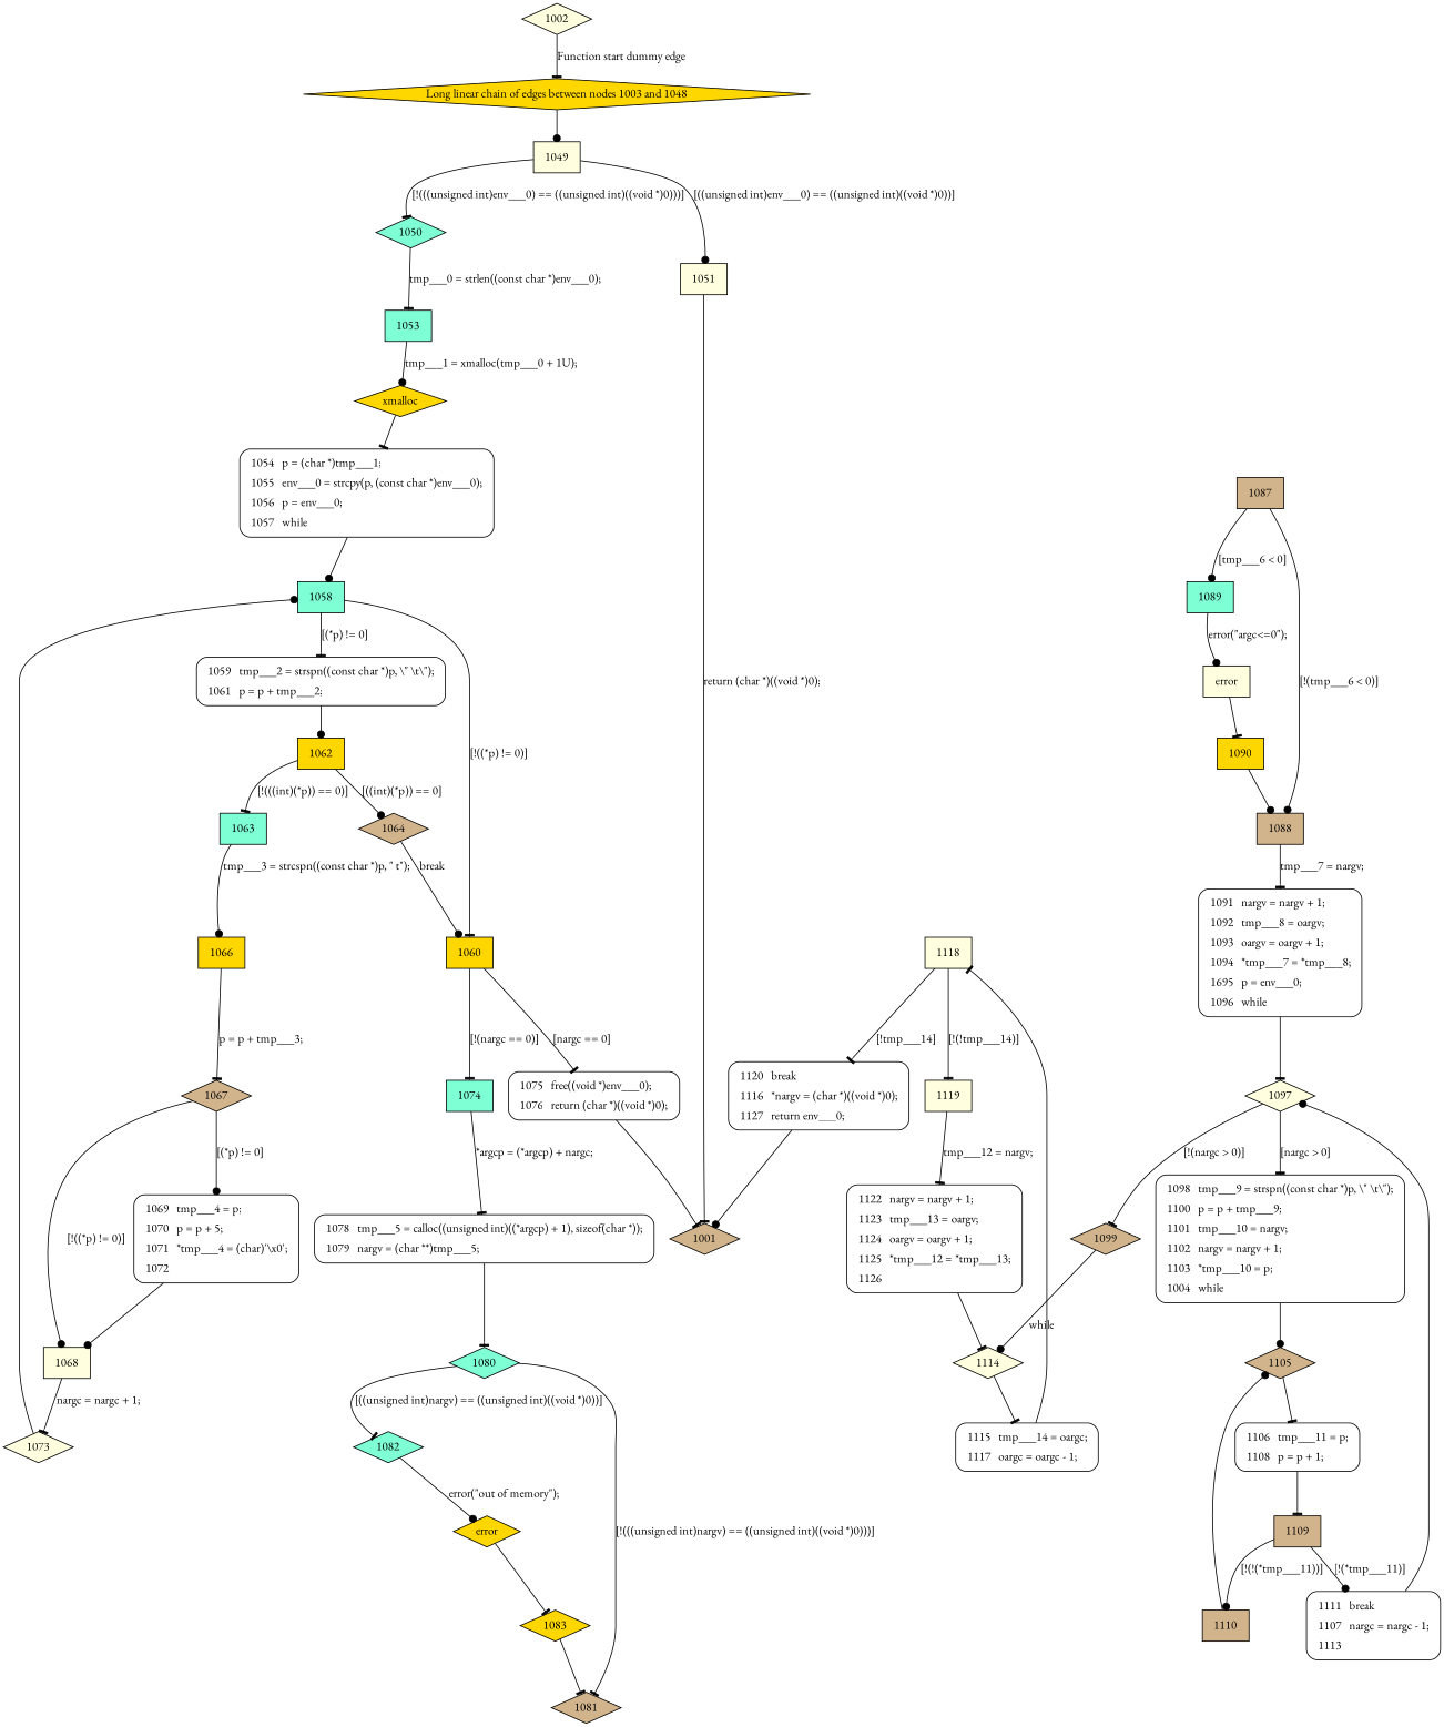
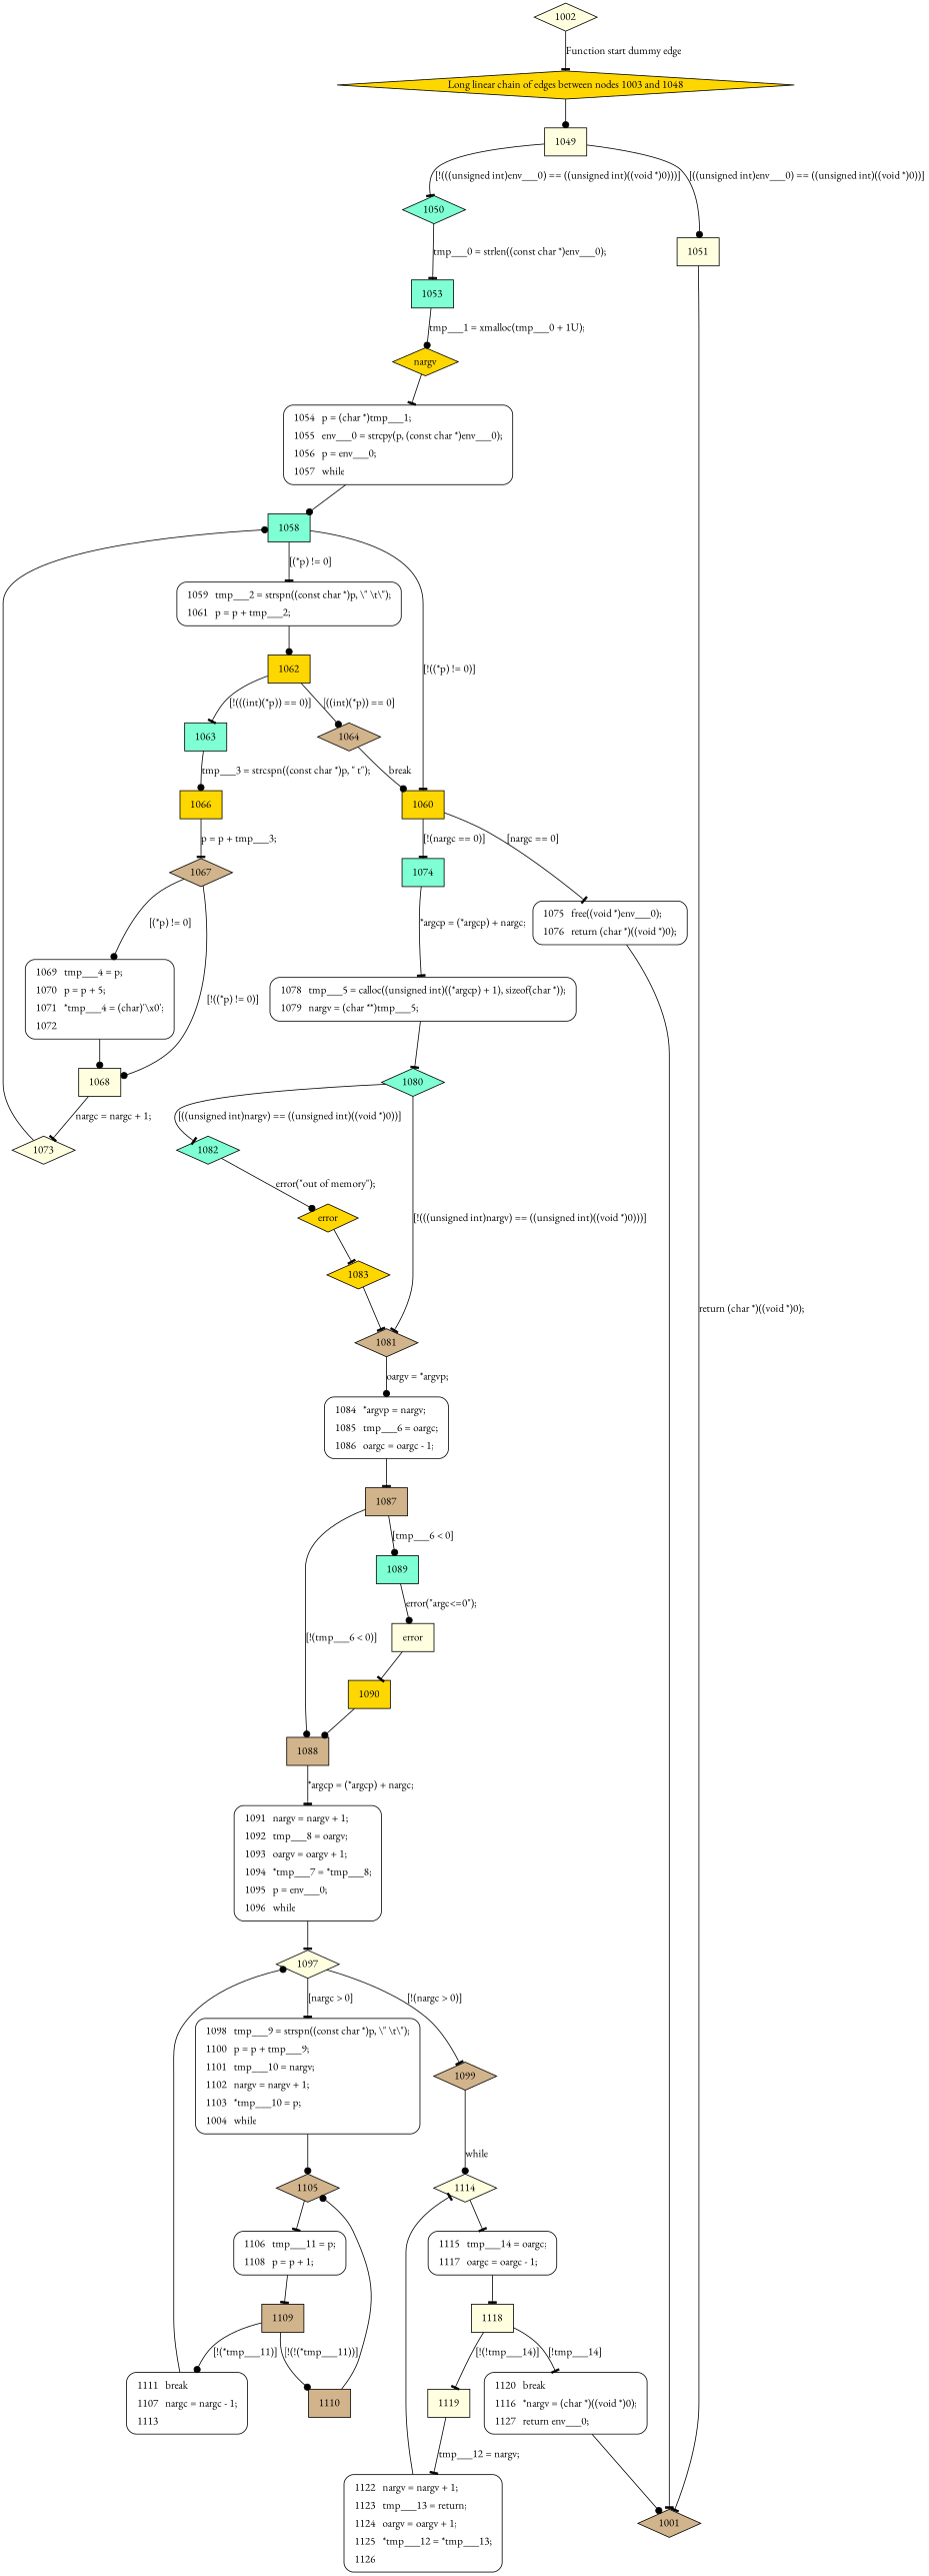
  digraph {
    fontname="EB Garamond"
    node [fillcolor=white fontname="EB Garamond" shape=box style=filled]
    edge [arrowhead=tee fontname="EB Garamond"]
    1002 [fillcolor=lightyellow shape=diamond]
    n2 [fillcolor=gold label="Long linear chain of edges between nodes 1003 and 1048" penwidth=1 shape=diamond style="filled,bold"]
    1049 [fillcolor=lightyellow]
    1050 [fillcolor=aquamarine shape=diamond]
    1051 [fillcolor=lightyellow]
    1053 [fillcolor=aquamarine]
    1001 [fillcolor=tan shape=diamond]
-   n8 [fillcolor=gold label=xmalloc shape=diamond]
+   n8 [fillcolor=gold label=nargv shape=diamond]
    n9 [label=<<table border="0" cellborder="0" cellpadding="3" bgcolor="white"><tr><td align="right">1054</td><td align="left">p = (char *)tmp___1;</td></tr><tr><td align="right">1055</td><td align="left">env___0 = strcpy(p, (const char *)env___0);</td></tr><tr><td align="right">1056</td><td align="left">p = env___0;</td></tr><tr><td align="right">1057</td><td align="left">while</td></tr></table>> penwidth=1 shape=Mrecord style="filled,bold"]
    1058 [fillcolor=aquamarine]
    1060 [fillcolor=gold]
    n12 [label=<<table border="0" cellborder="0" cellpadding="3" bgcolor="white"><tr><td align="right">1059</td><td align="left">tmp___2 = strspn((const char *)p, \" \t\");</td></tr><tr><td align="right">1061</td><td align="left">p = p + tmp___2;</td></tr></table>> penwidth=1 shape=Mrecord style="filled,bold"]
    1074 [fillcolor=aquamarine]
    n14 [label=<<table border="0" cellborder="0" cellpadding="3" bgcolor="white"><tr><td align="right">1075</td><td align="left">free((void *)env___0);</td></tr><tr><td align="right">1076</td><td align="left">return (char *)((void *)0);</td></tr></table>> penwidth=1 shape=Mrecord style="filled,bold"]
    1062 [fillcolor=gold]
    n16 [label=<<table border="0" cellborder="0" cellpadding="3" bgcolor="white"><tr><td align="right">1078</td><td align="left">tmp___5 = calloc((unsigned int)((*argcp) + 1), sizeof(char *));</td></tr><tr><td align="right">1079</td><td align="left">nargv = (char **)tmp___5;</td></tr></table>> penwidth=1 shape=Mrecord style="filled,bold"]
    1063 [fillcolor=aquamarine]
    1064 [fillcolor=tan shape=diamond]
    1066 [fillcolor=gold]
    1067 [fillcolor=tan shape=diamond]
    1080 [fillcolor=aquamarine shape=diamond]
    1081 [fillcolor=tan shape=diamond]
    1082 [fillcolor=aquamarine shape=diamond]
+   n24 [label=<<table border="0" cellborder="0" cellpadding="3" bgcolor="white"><tr><td align="right">1084</td><td align="left">*argvp = nargv;</td></tr><tr><td align="right">1085</td><td align="left">tmp___6 = oargc;</td></tr><tr><td align="right">1086</td><td align="left">oargc = oargc - 1;</td></tr></table>> penwidth=1 shape=Mrecord style="filled,bold"]
    n25 [fillcolor=gold label=error shape=diamond]
    1087 [fillcolor=tan]
    1083 [fillcolor=gold shape=diamond]
    1088 [fillcolor=tan]
    1089 [fillcolor=aquamarine]
-   n30 [label=<<table border="0" cellborder="0" cellpadding="3" bgcolor="white"><tr><td align="right">1091</td><td align="left">nargv = nargv + 1;</td></tr><tr><td align="right">1092</td><td align="left">tmp___8 = oargv;</td></tr><tr><td align="right">1093</td><td align="left">oargv = oargv + 1;</td></tr><tr><td align="right">1094</td><td align="left">*tmp___7 = *tmp___8;</td></tr><tr><td align="right">1695</td><td align="left">p = env___0;</td></tr><tr><td align="right">1096</td><td align="left">while</td></tr></table>> penwidth=1 shape=Mrecord style="filled,bold"]
+   n30 [label=<<table border="0" cellborder="0" cellpadding="3" bgcolor="white"><tr><td align="right">1091</td><td align="left">nargv = nargv + 1;</td></tr><tr><td align="right">1092</td><td align="left">tmp___8 = oargv;</td></tr><tr><td align="right">1093</td><td align="left">oargv = oargv + 1;</td></tr><tr><td align="right">1094</td><td align="left">*tmp___7 = *tmp___8;</td></tr><tr><td align="right">1095</td><td align="left">p = env___0;</td></tr><tr><td align="right">1096</td><td align="left">while</td></tr></table>> penwidth=1 shape=Mrecord style="filled,bold"]
    n31 [fillcolor=lightyellow label=error]
    1097 [fillcolor=lightyellow shape=diamond]
    1090 [fillcolor=gold]
    1099 [fillcolor=tan shape=diamond]
    n35 [label=<<table border="0" cellborder="0" cellpadding="3" bgcolor="white"><tr><td align="right">1098</td><td align="left">tmp___9 = strspn((const char *)p, \" \t\");</td></tr><tr><td align="right">1100</td><td align="left">p = p + tmp___9;</td></tr><tr><td align="right">1101</td><td align="left">tmp___10 = nargv;</td></tr><tr><td align="right">1102</td><td align="left">nargv = nargv + 1;</td></tr><tr><td align="right">1103</td><td align="left">*tmp___10 = p;</td></tr><tr><td align="right">1004</td><td align="left">while</td></tr></table>> penwidth=1 shape=Mrecord style="filled,bold"]
    1114 [fillcolor=lightyellow shape=diamond]
    1105 [fillcolor=tan shape=diamond]
    n38 [label=<<table border="0" cellborder="0" cellpadding="3" bgcolor="white"><tr><td align="right">1115</td><td align="left">tmp___14 = oargc;</td></tr><tr><td align="right">1117</td><td align="left">oargc = oargc - 1;</td></tr></table>> penwidth=1 shape=Mrecord style="filled,bold"]
    n39 [label=<<table border="0" cellborder="0" cellpadding="3" bgcolor="white"><tr><td align="right">1106</td><td align="left">tmp___11 = p;</td></tr><tr><td align="right">1108</td><td align="left">p = p + 1;</td></tr></table>> penwidth=1 shape=Mrecord style="filled,bold"]
    1109 [fillcolor=tan]
    1110 [fillcolor=tan]
    n42 [label=<<table border="0" cellborder="0" cellpadding="3" bgcolor="white"><tr><td align="right">1111</td><td align="left">break</td></tr><tr><td align="right">1107</td><td align="left">nargc = nargc - 1;</td></tr><tr><td align="right">1113</td><td align="left"></td></tr></table>> penwidth=1 shape=Mrecord style="filled,bold"]
    1118 [fillcolor=lightyellow]
    1119 [fillcolor=lightyellow]
    n45 [label=<<table border="0" cellborder="0" cellpadding="3" bgcolor="white"><tr><td align="right">1120</td><td align="left">break</td></tr><tr><td align="right">1116</td><td align="left">*nargv = (char *)((void *)0);</td></tr><tr><td align="right">1127</td><td align="left">return env___0;</td></tr></table>> penwidth=1 shape=Mrecord style="filled,bold"]
-   n46 [label=<<table border="0" cellborder="0" cellpadding="3" bgcolor="white"><tr><td align="right">1122</td><td align="left">nargv = nargv + 1;</td></tr><tr><td align="right">1123</td><td align="left">tmp___13 = oargv;</td></tr><tr><td align="right">1124</td><td align="left">oargv = oargv + 1;</td></tr><tr><td align="right">1125</td><td align="left">*tmp___12 = *tmp___13;</td></tr><tr><td align="right">1126</td><td align="left"></td></tr></table>> penwidth=1 shape=Mrecord style="filled,bold"]
+   n46 [label=<<table border="0" cellborder="0" cellpadding="3" bgcolor="white"><tr><td align="right">1122</td><td align="left">nargv = nargv + 1;</td></tr><tr><td align="right">1123</td><td align="left">tmp___13 = return;</td></tr><tr><td align="right">1124</td><td align="left">oargv = oargv + 1;</td></tr><tr><td align="right">1125</td><td align="left">*tmp___12 = *tmp___13;</td></tr><tr><td align="right">1126</td><td align="left"></td></tr></table>> penwidth=1 shape=Mrecord style="filled,bold"]
    1068 [fillcolor=lightyellow]
    n48 [label=<<table border="0" cellborder="0" cellpadding="3" bgcolor="white"><tr><td align="right">1069</td><td align="left">tmp___4 = p;</td></tr><tr><td align="right">1070</td><td align="left">p = p + 5;</td></tr><tr><td align="right">1071</td><td align="left">*tmp___4 = (char)'\x0';</td></tr><tr><td align="right">1072</td><td align="left"></td></tr></table>> penwidth=1 shape=Mrecord style="filled,bold"]
    1073 [fillcolor=lightyellow shape=diamond]
    1002 -> n2 [label="Function start dummy edge"]
    n2 -> 1049 [arrowhead=dot]
    1049 -> 1050 [label="[!(((unsigned int)env___0) == ((unsigned int)((void *)0)))]"]
    1049 -> 1051 [arrowhead=dot label="[((unsigned int)env___0) == ((unsigned int)((void *)0))]"]
    1050 -> 1053 [label="tmp___0 = strlen((const char *)env___0);"]
    1051 -> 1001 [label="return (char *)((void *)0);"]
    1053 -> n8 [arrowhead=dot label="tmp___1 = xmalloc(tmp___0 + 1U);"]
    n8 -> n9
    n9 -> 1058 [arrowhead=dot]
    1058 -> 1060 [label="[!((*p) != 0)]"]
    1058 -> n12 [label="[(*p) != 0]"]
    1060 -> 1074 [label="[!(nargc == 0)]"]
    1060 -> n14 [label="[nargc == 0]"]
    n12 -> 1062 [arrowhead=dot]
    1074 -> n16 [label="*argcp = (*argcp) + nargc;"]
    n14 -> 1001
    1062 -> 1063 [label="[!(((int)(*p)) == 0)]"]
    1062 -> 1064 [arrowhead=dot label="[((int)(*p)) == 0]"]
    n16 -> 1080
    1063 -> 1066 [arrowhead=dot label="tmp___3 = strcspn((const char *)p, \" \t\");"]
    1064 -> 1060 [arrowhead=dot label=break]
    1066 -> 1067 [label="p = p + tmp___3;"]
    1067 -> 1068 [arrowhead=dot label="[!((*p) != 0)]"]
    1067 -> n48 [arrowhead=dot label="[(*p) != 0]"]
    1080 -> 1081 [label="[!(((unsigned int)nargv) == ((unsigned int)((void *)0)))]"]
    1080 -> 1082 [label="[((unsigned int)nargv) == ((unsigned int)((void *)0))]"]
+   1081 -> n24 [arrowhead=dot label="oargv = *argvp;"]
    1082 -> n25 [arrowhead=dot label="error(\"out of memory\");"]
+   n24 -> 1087
    n25 -> 1083
    1087 -> 1088 [arrowhead=dot label="[!(tmp___6 < 0)]"]
    1087 -> 1089 [arrowhead=dot label="[tmp___6 < 0]"]
    1083 -> 1081
-   1088 -> n30 [label="tmp___7 = nargv;"]
+   1088 -> n30 [label="*argcp = (*argcp) + nargc;"]
    1089 -> n31 [arrowhead=dot label="error(\"argc<=0\");"]
    n30 -> 1097
    n31 -> 1090
    1097 -> 1099 [label="[!(nargc > 0)]"]
    1097 -> n35 [label="[nargc > 0]"]
    1090 -> 1088 [arrowhead=dot]
    1099 -> 1114 [arrowhead=dot label=while]
    n35 -> 1105 [arrowhead=dot]
    1114 -> n38
    1105 -> n39
    n38 -> 1118
    n39 -> 1109
    1109 -> 1110 [arrowhead=dot label="[!(!(*tmp___11))]"]
    1109 -> n42 [arrowhead=dot label="[!(*tmp___11)]"]
    1110 -> 1105 [arrowhead=dot]
    n42 -> 1097 [arrowhead=dot]
    1118 -> 1119 [label="[!(!tmp___14)]"]
    1118 -> n45 [label="[!tmp___14]"]
    1119 -> n46 [label="tmp___12 = nargv;"]
    n45 -> 1001 [arrowhead=dot]
    n46 -> 1114
    1068 -> 1073 [label="nargc = nargc + 1;"]
    n48 -> 1068 [arrowhead=dot]
    1073 -> 1058 [arrowhead=dot]
  }
